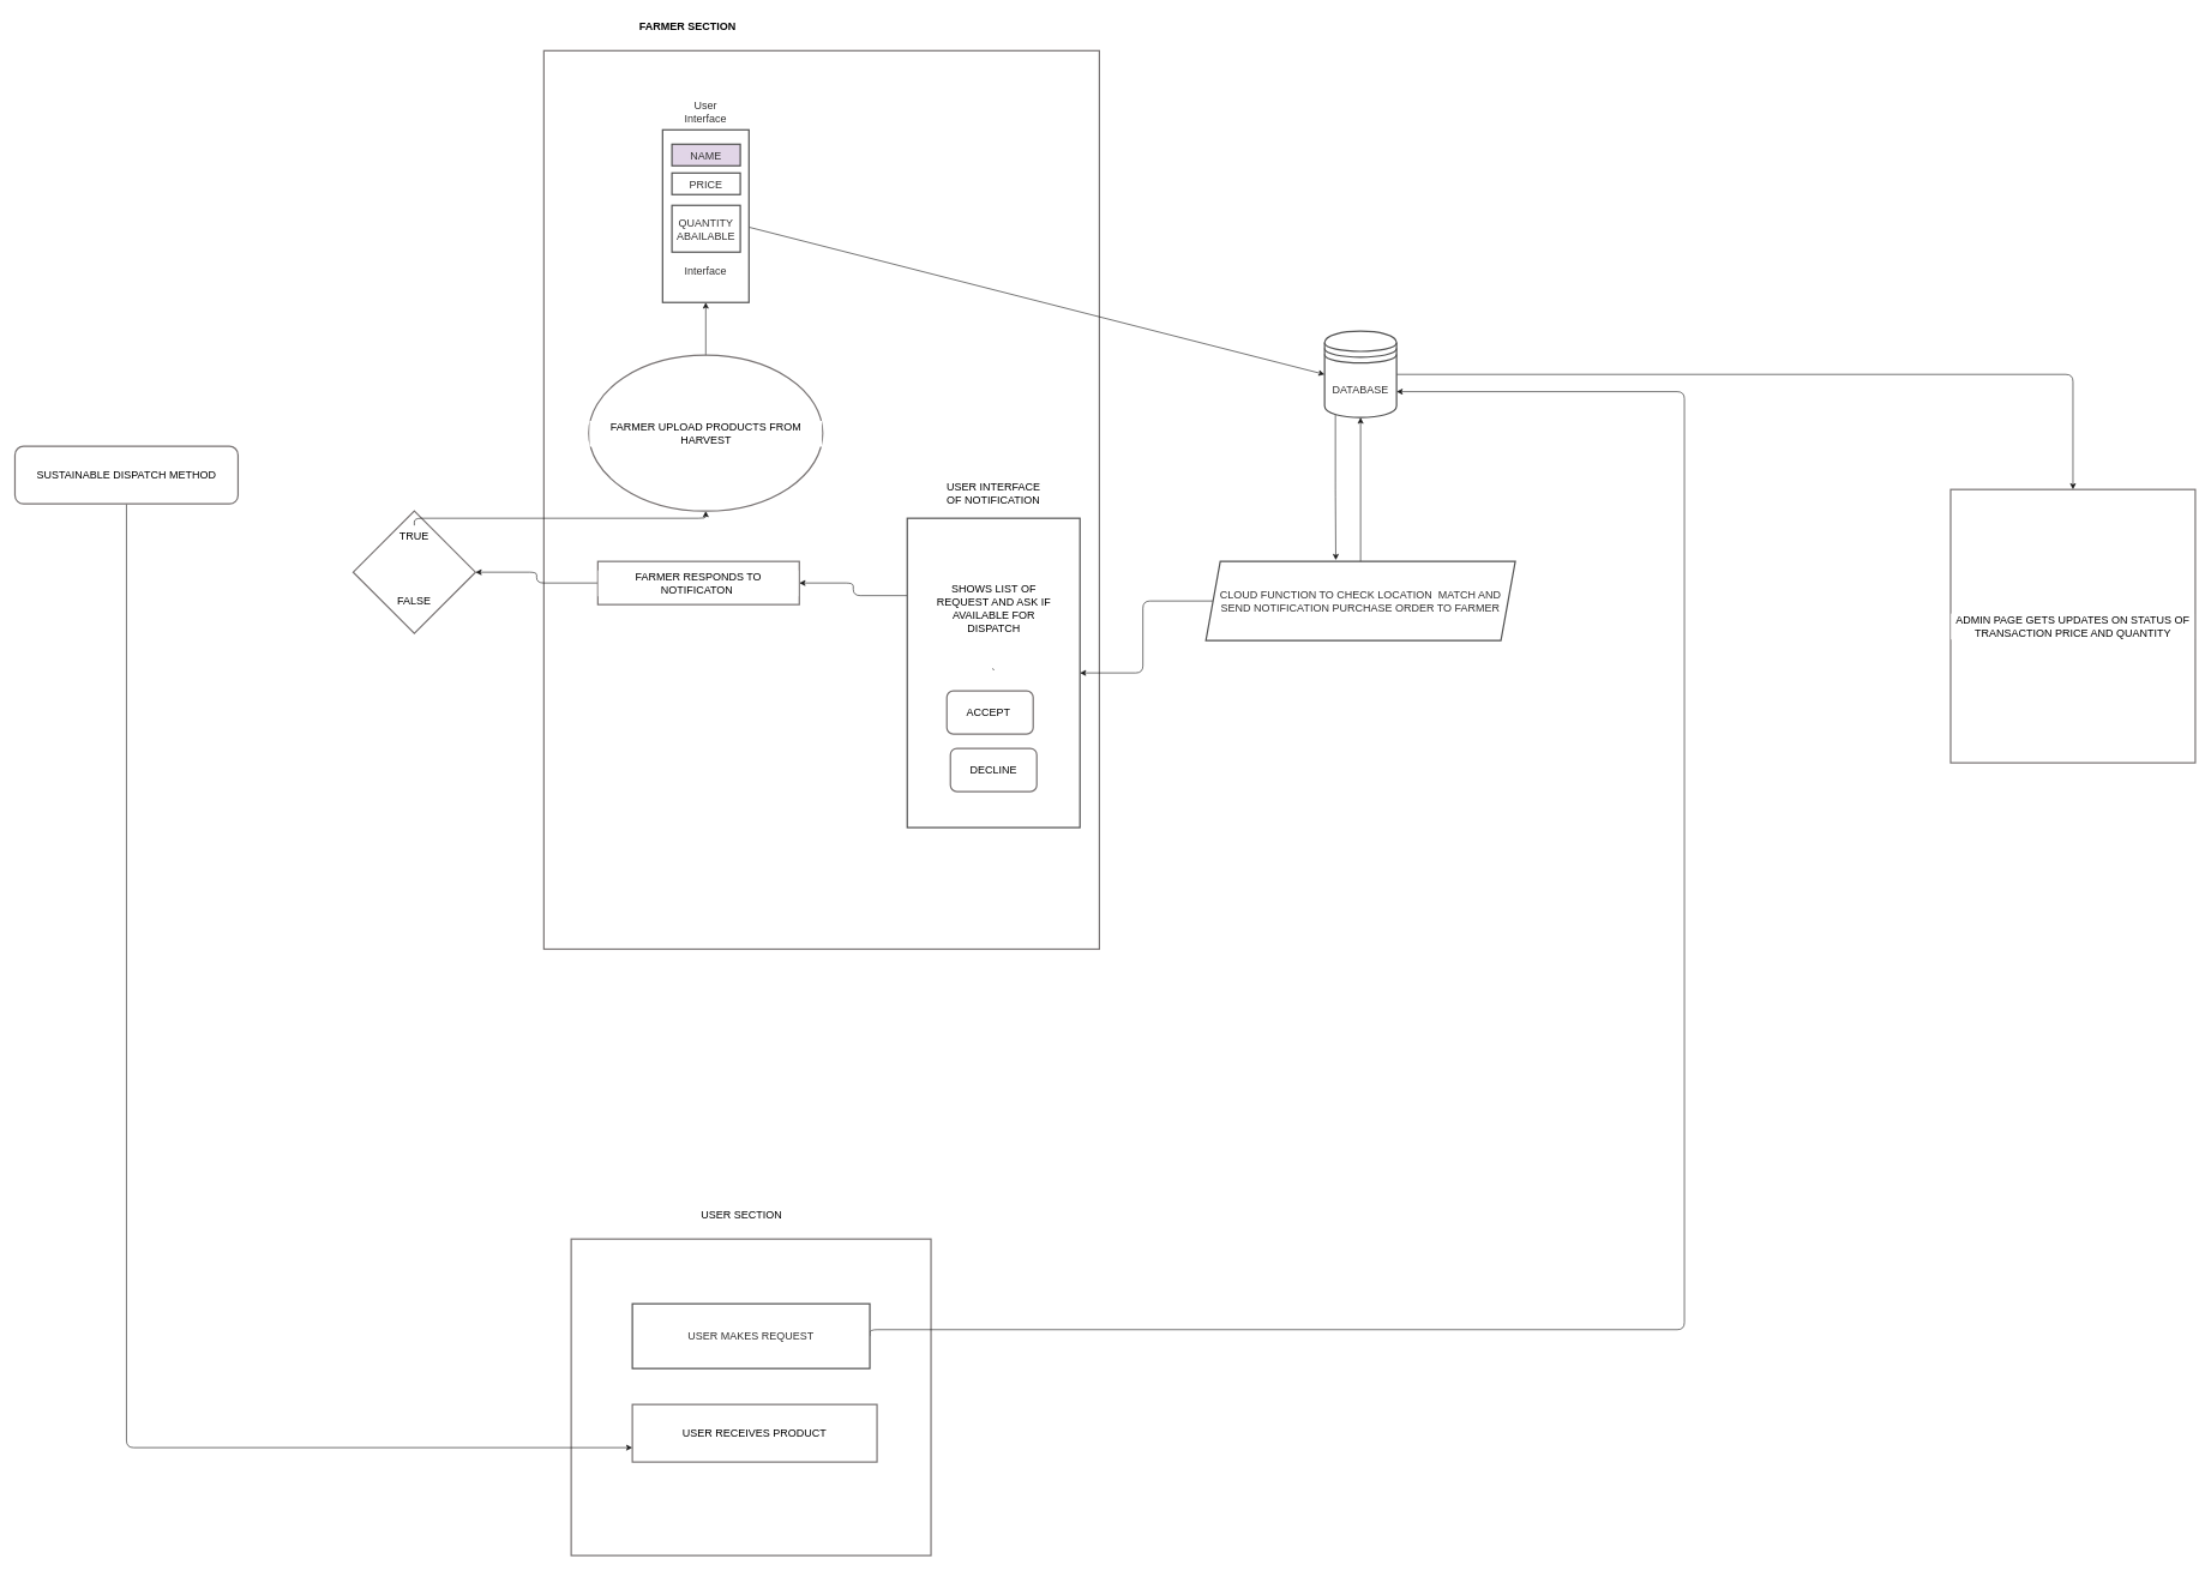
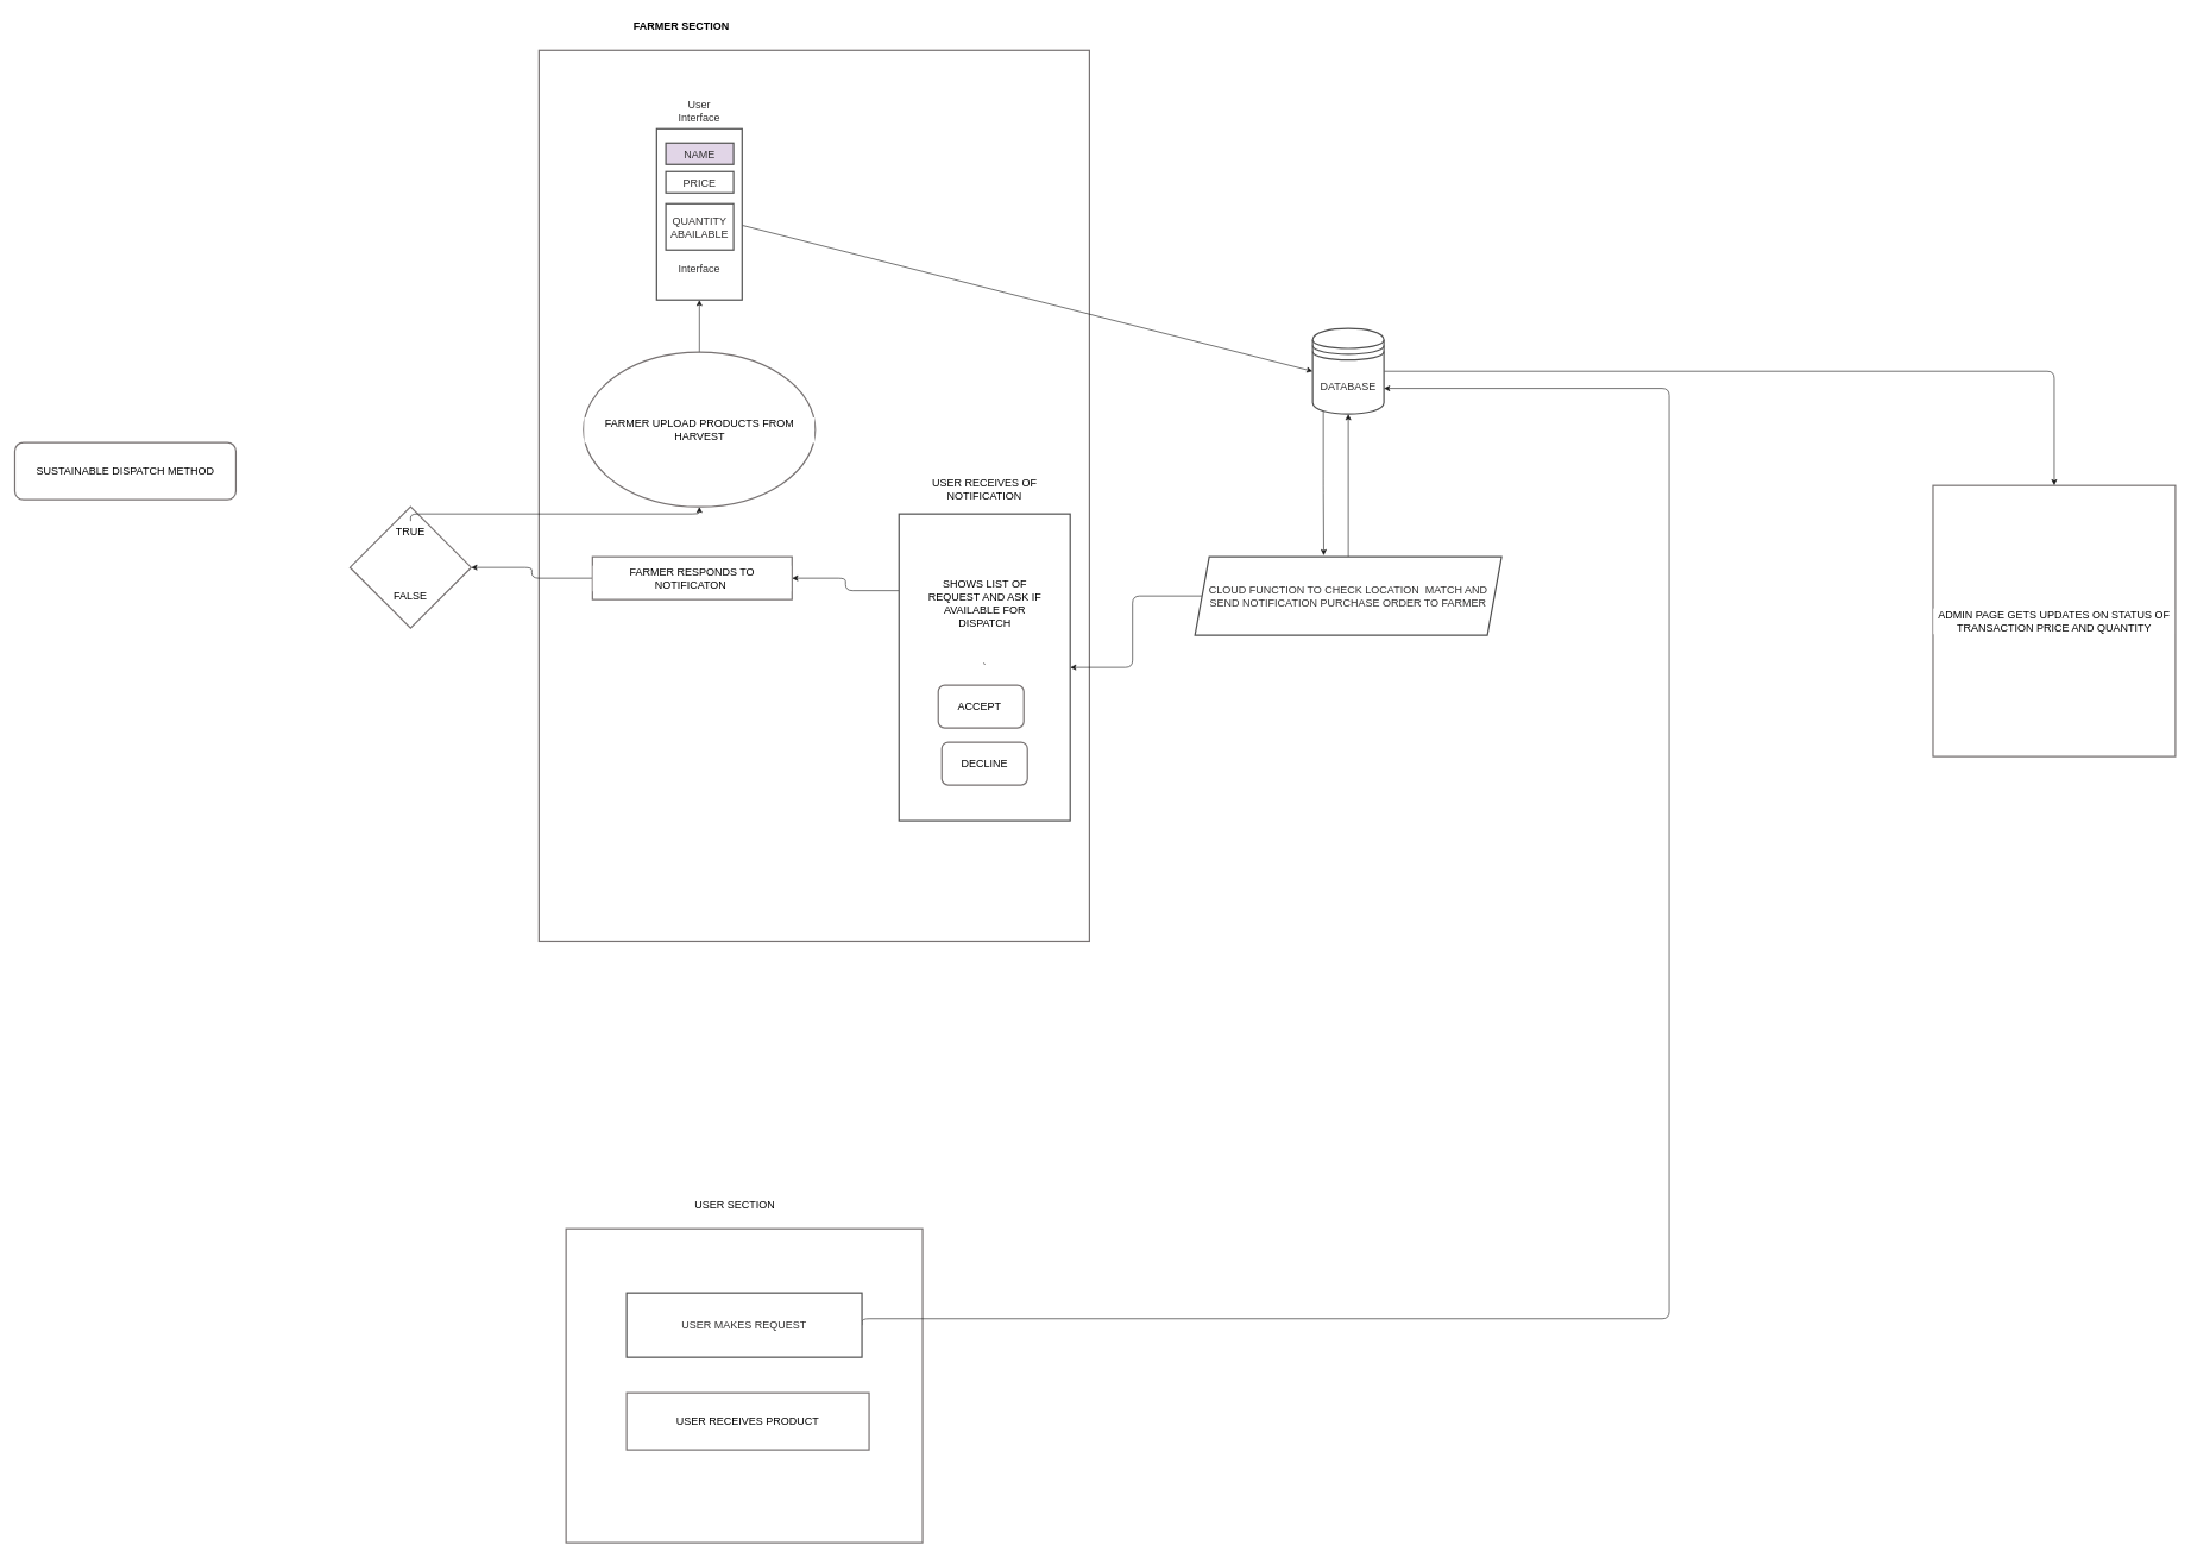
  <mxCell id="0" />
  <mxCell id="1" parent="0" />
  <mxCell id="2" value="" style="rounded=0;whiteSpace=wrap;html=1;labelBackgroundColor=#FFFFFF;strokeColor=#787373;strokeWidth=2;fontSize=15;fontColor=#000000;fillColor=#FFFFFF;" parent="1" vertex="1"><mxGeometry x="793" y="1722" width="500" height="440" as="geometry" /></mxCell>
  <mxCell id="3" value="FARMER SECTION" style="text;html=1;strokeColor=none;fillColor=none;align=center;verticalAlign=middle;whiteSpace=wrap;rounded=0;labelBackgroundColor=#FFFFFF;strokeWidth=2;fontSize=15;fontColor=#000000;fontStyle=1" parent="1" vertex="1"><mxGeometry x="870" y="20" width="170" height="30" as="geometry" /></mxCell>
  <mxCell id="4" value="" style="rounded=0;whiteSpace=wrap;html=1;labelBackgroundColor=#FFFFFF;strokeColor=#787373;strokeWidth=2;fontSize=15;fontColor=#000000;fillColor=#FFFFFF;" parent="1" vertex="1"><mxGeometry x="755" y="70" width="772" height="1249" as="geometry" /></mxCell>
  <mxCell id="5" value="" style="edgeStyle=orthogonalEdgeStyle;html=1;strokeColor=#1A1A1A;fontSize=15;fontColor=#313030;" parent="1" target="11" edge="1"><mxGeometry relative="1" as="geometry"><mxPoint x="980" y="540" as="sourcePoint" /><Array as="points"><mxPoint x="980" y="500" /><mxPoint x="980" y="500" /></Array></mxGeometry></mxCell>
  <mxCell id="6" value="" style="edgeStyle=none;html=1;strokeColor=#1A1A1A;fontSize=15;fontColor=#313030;entryX=0;entryY=0.5;entryDx=0;entryDy=0;" parent="1" source="11" target="9" edge="1"><mxGeometry relative="1" as="geometry"><mxPoint x="1480" y="622.979" as="targetPoint" /></mxGeometry></mxCell>
  <mxCell id="7" style="edgeStyle=orthogonalEdgeStyle;rounded=1;html=1;exitX=0.15;exitY=0.95;exitDx=0;exitDy=0;exitPerimeter=0;entryX=0.42;entryY=-0.017;entryDx=0;entryDy=0;entryPerimeter=0;strokeColor=#1A1A1A;fontSize=15;fontColor=#313030;" parent="1" source="9" target="21" edge="1"><mxGeometry relative="1" as="geometry" /></mxCell>
  <mxCell id="8" style="edgeStyle=orthogonalEdgeStyle;rounded=1;html=1;exitX=1;exitY=0.5;exitDx=0;exitDy=0;entryX=0.5;entryY=0;entryDx=0;entryDy=0;strokeColor=#1A1A1A;fontSize=15;fontColor=#000000;" parent="1" source="9" target="36" edge="1"><mxGeometry relative="1" as="geometry" /></mxCell>
  <mxCell id="9" value="DATABASE" style="shape=datastore;whiteSpace=wrap;html=1;strokeColor=#525252;strokeWidth=2;fontSize=15;fontColor=#313030;fillColor=#FFFFFF;" parent="1" vertex="1"><mxGeometry x="1840" y="460" width="100" height="120" as="geometry" /></mxCell>
  <mxCell id="10" value="" style="group" parent="1" vertex="1" connectable="0"><mxGeometry x="920" y="140" width="120" height="280" as="geometry" /></mxCell>
  <mxCell id="11" value="" style="whiteSpace=wrap;html=1;strokeColor=#525252;strokeWidth=2;fontSize=15;fontColor=#313030;fillColor=#FFFFFF;" parent="10" vertex="1"><mxGeometry y="40" width="120" height="240" as="geometry" /></mxCell>
  <mxCell id="12" value="User Interface" style="text;html=1;strokeColor=none;fillColor=none;align=center;verticalAlign=middle;whiteSpace=wrap;rounded=0;strokeWidth=2;fontSize=15;fontColor=#313030;" parent="10" vertex="1"><mxGeometry x="30" width="60" height="30" as="geometry" /></mxCell>
  <mxCell id="13" value="PRICE" style="whiteSpace=wrap;html=1;strokeColor=#525252;strokeWidth=2;fontSize=15;fontColor=#313030;fillColor=#FFFFFF;" parent="10" vertex="1"><mxGeometry x="13" y="100" width="95" height="30" as="geometry" /></mxCell>
  <mxCell id="14" value="QUANTITY&lt;br&gt;ABAILABLE" style="whiteSpace=wrap;html=1;strokeColor=#525252;strokeWidth=2;fontSize=15;fontColor=#313030;fillColor=#FFFFFF;" parent="10" vertex="1"><mxGeometry x="13" y="145" width="95" height="65" as="geometry" /></mxCell>
  <mxCell id="15" value="NAME" style="whiteSpace=wrap;html=1;strokeColor=#525252;strokeWidth=2;fontSize=15;fontColor=#313030;fillColor=#e1d5e7;" parent="10" vertex="1"><mxGeometry x="13" y="60" width="95" height="30" as="geometry" /></mxCell>
  <mxCell id="16" value="Interface" style="text;html=1;strokeColor=none;fillColor=none;align=center;verticalAlign=middle;whiteSpace=wrap;rounded=0;strokeWidth=2;fontSize=15;fontColor=#313030;" parent="10" vertex="1"><mxGeometry x="30" y="220" width="60" height="30" as="geometry" /></mxCell>
  <mxCell id="17" style="edgeStyle=orthogonalEdgeStyle;rounded=1;html=1;exitX=1;exitY=0.5;exitDx=0;exitDy=0;entryX=1;entryY=0.7;entryDx=0;entryDy=0;strokeColor=#1A1A1A;fontSize=15;fontColor=#000000;" parent="1" source="18" target="9" edge="1"><mxGeometry relative="1" as="geometry"><Array as="points"><mxPoint x="1208" y="1848" /><mxPoint x="2340" y="1848" /><mxPoint x="2340" y="544" /></Array></mxGeometry></mxCell>
  <mxCell id="18" value="USER MAKES REQUEST" style="rounded=0;whiteSpace=wrap;html=1;strokeColor=#525252;strokeWidth=2;fontSize=15;fontColor=#313030;fillColor=#FFFFFF;" parent="1" vertex="1"><mxGeometry x="878" y="1812" width="330" height="90" as="geometry" /></mxCell>
  <mxCell id="19" style="edgeStyle=orthogonalEdgeStyle;html=1;exitX=0;exitY=0.5;exitDx=0;exitDy=0;entryX=1;entryY=0.5;entryDx=0;entryDy=0;strokeColor=#1A1A1A;fontSize=15;fontColor=#313030;" parent="1" source="21" target="23" edge="1"><mxGeometry relative="1" as="geometry" /></mxCell>
  <mxCell id="20" style="edgeStyle=orthogonalEdgeStyle;rounded=1;html=1;exitX=0.5;exitY=0;exitDx=0;exitDy=0;strokeColor=#1A1A1A;fontSize=15;fontColor=#313030;" parent="1" source="21" target="9" edge="1"><mxGeometry relative="1" as="geometry" /></mxCell>
  <mxCell id="21" value="CLOUD FUNCTION TO CHECK LOCATION&amp;nbsp; MATCH AND SEND NOTIFICATION PURCHASE ORDER TO FARMER" style="shape=parallelogram;perimeter=parallelogramPerimeter;whiteSpace=wrap;html=1;fixedSize=1;strokeColor=#525252;strokeWidth=2;fontSize=15;fontColor=#313030;fillColor=#FFFFFF;" parent="1" vertex="1"><mxGeometry x="1675" y="780" width="430" height="110" as="geometry" /></mxCell>
  <mxCell id="22" style="edgeStyle=orthogonalEdgeStyle;rounded=1;html=1;exitX=0;exitY=0.25;exitDx=0;exitDy=0;strokeColor=#1A1A1A;fontSize=15;fontColor=#000000;" parent="1" source="23" target="25" edge="1"><mxGeometry relative="1" as="geometry" /></mxCell>
  <mxCell id="23" value="`" style="rounded=0;whiteSpace=wrap;html=1;strokeColor=#525252;strokeWidth=2;fontSize=15;fontColor=#313030;fillColor=#FFFFFF;" parent="1" vertex="1"><mxGeometry x="1260" y="720" width="240" height="430" as="geometry" /></mxCell>
  <mxCell id="24" style="edgeStyle=orthogonalEdgeStyle;rounded=1;html=1;exitX=0;exitY=0.5;exitDx=0;exitDy=0;entryX=1;entryY=0.5;entryDx=0;entryDy=0;strokeColor=#1A1A1A;fontSize=15;fontColor=#000000;" parent="1" source="25" target="30" edge="1"><mxGeometry relative="1" as="geometry" /></mxCell>
  <mxCell id="25" value="FARMER RESPONDS TO NOTIFICATON&amp;nbsp;" style="rounded=0;whiteSpace=wrap;html=1;labelBackgroundColor=#FFFFFF;strokeColor=#787373;strokeWidth=2;fontSize=15;fontColor=#000000;fillColor=#FFFFFF;" parent="1" vertex="1"><mxGeometry x="830" y="780" width="280" height="60" as="geometry" /></mxCell>
- <mxCell id="26" value="USER INTERFACE OF NOTIFICATION" style="text;html=1;strokeColor=none;fillColor=none;align=center;verticalAlign=middle;whiteSpace=wrap;rounded=0;labelBackgroundColor=#FFFFFF;strokeWidth=2;fontSize=15;fontColor=#000000;" parent="1" vertex="1"><mxGeometry x="1305" y="670" width="150" height="30" as="geometry" /></mxCell>
+ <mxCell id="26" value="USER RECEIVES OF NOTIFICATION" style="text;html=1;strokeColor=none;fillColor=none;align=center;verticalAlign=middle;whiteSpace=wrap;rounded=0;labelBackgroundColor=#FFFFFF;strokeWidth=2;fontSize=15;fontColor=#000000;" parent="1" vertex="1"><mxGeometry x="1305" y="670" width="150" height="30" as="geometry" /></mxCell>
  <mxCell id="27" value="ACCEPT&amp;nbsp;" style="rounded=1;whiteSpace=wrap;html=1;labelBackgroundColor=#FFFFFF;strokeColor=#787373;strokeWidth=2;fontSize=15;fontColor=#000000;fillColor=#FFFFFF;" parent="1" vertex="1"><mxGeometry x="1315" y="960" width="120" height="60" as="geometry" /></mxCell>
  <mxCell id="28" value="DECLINE" style="rounded=1;whiteSpace=wrap;html=1;labelBackgroundColor=#FFFFFF;strokeColor=#787373;strokeWidth=2;fontSize=15;fontColor=#000000;fillColor=#FFFFFF;" parent="1" vertex="1"><mxGeometry x="1320" y="1040" width="120" height="60" as="geometry" /></mxCell>
  <mxCell id="29" value="SHOWS LIST OF REQUEST AND ASK IF AVAILABLE FOR DISPATCH" style="text;html=1;strokeColor=none;fillColor=none;align=center;verticalAlign=middle;whiteSpace=wrap;rounded=0;labelBackgroundColor=#FFFFFF;strokeWidth=2;fontSize=15;fontColor=#000000;" parent="1" vertex="1"><mxGeometry x="1297.5" y="800" width="165" height="90" as="geometry" /></mxCell>
  <mxCell id="30" value="" style="rhombus;whiteSpace=wrap;html=1;labelBackgroundColor=#FFFFFF;strokeColor=#787373;strokeWidth=2;fontSize=15;fontColor=#000000;fillColor=#FFFFFF;" parent="1" vertex="1"><mxGeometry x="490" y="710" width="170" height="170" as="geometry" /></mxCell>
  <mxCell id="31" style="edgeStyle=orthogonalEdgeStyle;rounded=1;html=1;exitX=0.5;exitY=0;exitDx=0;exitDy=0;strokeColor=#1A1A1A;fontSize=15;fontColor=#000000;" parent="1" source="32" target="38" edge="1"><mxGeometry relative="1" as="geometry" /></mxCell>
  <mxCell id="32" value="TRUE" style="text;html=1;strokeColor=none;fillColor=none;align=center;verticalAlign=middle;whiteSpace=wrap;rounded=0;labelBackgroundColor=#FFFFFF;strokeWidth=2;fontSize=15;fontColor=#000000;" parent="1" vertex="1"><mxGeometry x="545" y="730" width="60" height="30" as="geometry" /></mxCell>
  <mxCell id="33" value="FALSE" style="text;html=1;strokeColor=none;fillColor=none;align=center;verticalAlign=middle;whiteSpace=wrap;rounded=0;labelBackgroundColor=#FFFFFF;strokeWidth=2;fontSize=15;fontColor=#000000;" parent="1" vertex="1"><mxGeometry x="545" y="820" width="60" height="30" as="geometry" /></mxCell>
- <mxCell id="34" style="edgeStyle=orthogonalEdgeStyle;rounded=1;html=1;exitX=0.5;exitY=1;exitDx=0;exitDy=0;entryX=0;entryY=0.75;entryDx=0;entryDy=0;strokeColor=#1A1A1A;fontSize=15;fontColor=#000000;" parent="1" source="35" target="37" edge="1"><mxGeometry relative="1" as="geometry" /></mxCell>
  <mxCell id="35" value="SUSTAINABLE DISPATCH METHOD" style="rounded=1;whiteSpace=wrap;html=1;labelBackgroundColor=#FFFFFF;strokeColor=#787373;strokeWidth=2;fontSize=15;fontColor=#000000;fillColor=#FFFFFF;" parent="1" vertex="1"><mxGeometry x="20" y="620" width="310" height="80" as="geometry" /></mxCell>
  <mxCell id="36" value="ADMIN PAGE GETS UPDATES ON STATUS OF TRANSACTION PRICE AND QUANTITY" style="rounded=0;whiteSpace=wrap;html=1;labelBackgroundColor=#FFFFFF;strokeColor=#787373;strokeWidth=2;fontSize=15;fontColor=#000000;fillColor=#FFFFFF;" parent="1" vertex="1"><mxGeometry x="2710" y="680" width="340" height="380" as="geometry" /></mxCell>
  <mxCell id="37" value="USER RECEIVES PRODUCT" style="rounded=0;whiteSpace=wrap;html=1;labelBackgroundColor=#FFFFFF;strokeColor=#787373;strokeWidth=2;fontSize=15;fontColor=#000000;fillColor=#FFFFFF;" parent="1" vertex="1"><mxGeometry x="878" y="1952" width="340" height="80" as="geometry" /></mxCell>
  <mxCell id="38" value="FARMER UPLOAD PRODUCTS FROM HARVEST" style="ellipse;whiteSpace=wrap;html=1;labelBackgroundColor=#FFFFFF;strokeColor=#787373;strokeWidth=2;fontSize=15;fontColor=#000000;fillColor=#FFFFFF;" parent="1" vertex="1"><mxGeometry x="817.5" y="493.33" width="325" height="216.67" as="geometry" /></mxCell>
  <mxCell id="39" value="USER SECTION" style="text;html=1;strokeColor=none;fillColor=none;align=center;verticalAlign=middle;whiteSpace=wrap;rounded=0;labelBackgroundColor=#FFFFFF;strokeWidth=2;fontSize=15;fontColor=#000000;" parent="1" vertex="1"><mxGeometry x="950" y="1673" width="160" height="30" as="geometry" /></mxCell>
